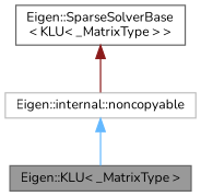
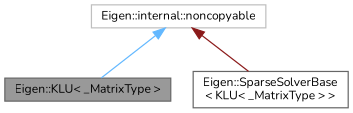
  digraph {
    fontname=Nunito
    node [color=gray40 fillcolor=white fontname=Nunito fontsize=10 shape=box style=filled]
    edge [dir=back fontname=Nunito fontsize=10 labelfontname=Helvetica labelfontsize=10 style=solid]
    n1 [fillcolor=grey60 fontcolor=black height=0.2 label="Eigen::KLU\< _MatrixType \>" width=0.4]
    n2 [height=0.2 label="Eigen::SparseSolverBase\l\< KLU\< _MatrixType \> \>" width=0.4]
    n3 [color=grey75 height=0.2 label="Eigen::internal::noncopyable" width=0.4]
    n3 -> n1 [color=steelblue1]
-   n2 -> n3 [color=firebrick4]
+   n3 -> n2 [color=firebrick4]
  }
